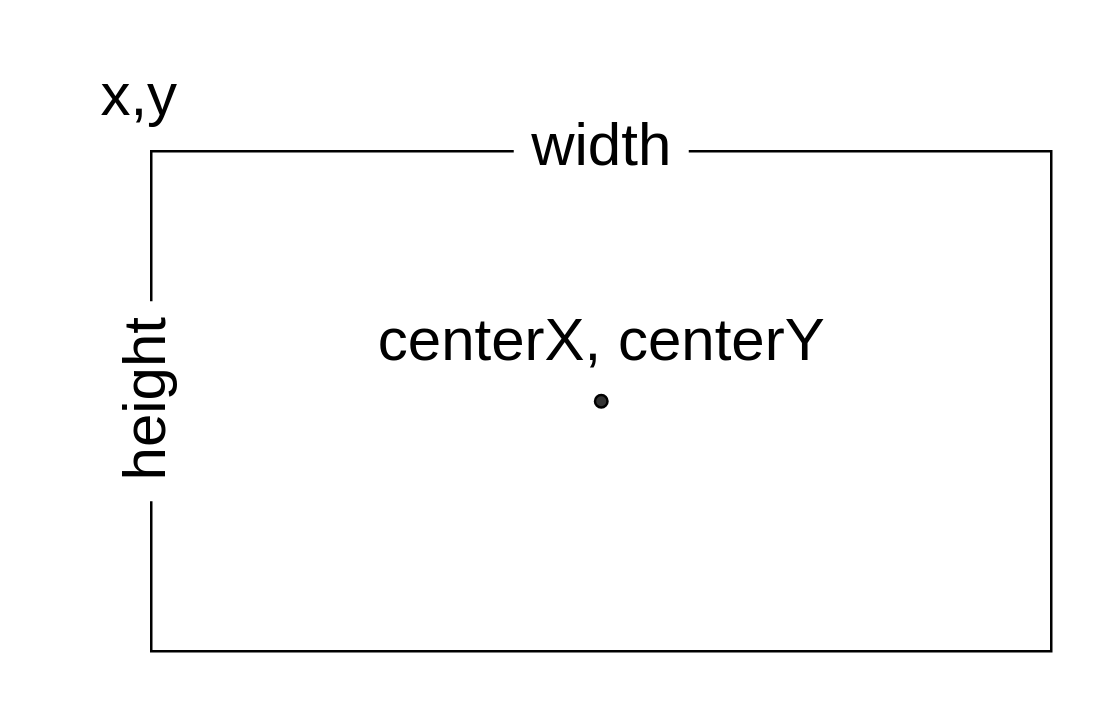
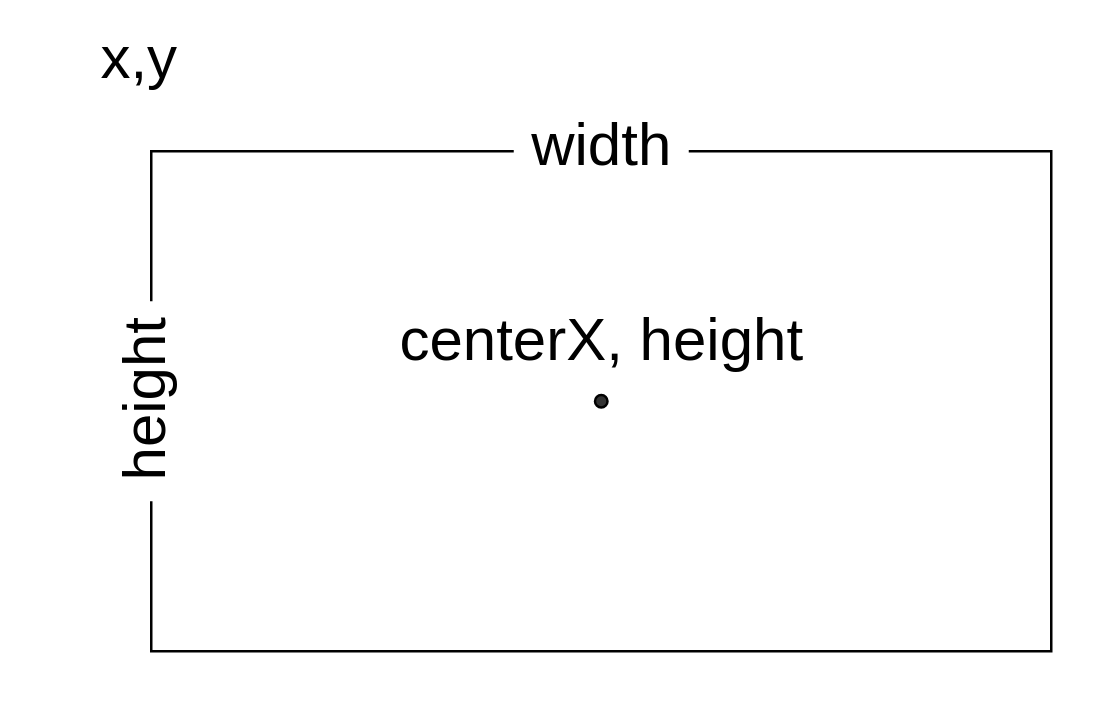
  <mxCell id="0" />
  <mxCell id="1" parent="0" />
  <mxCell id="2" value="" style="rounded=0;whiteSpace=wrap;html=1;" vertex="1" parent="1"><mxGeometry x="60" y="60" width="360" height="200" as="geometry" /></mxCell>
  <mxCell id="3" value="" style="ellipse;whiteSpace=wrap;html=1;aspect=fixed;fillColor=#333333;" vertex="1" parent="1"><mxGeometry x="237.5" y="157.5" width="5" height="5" as="geometry" /></mxCell>
- <mxCell id="4" value="x,y" style="text;html=1;resizable=0;autosize=1;align=center;verticalAlign=middle;points=[];fillColor=none;strokeColor=none;rounded=0;fontSize=24;spacingBottom=4;" vertex="1" parent="1"><mxGeometry x="30" y="20" width="50" height="40" as="geometry" /></mxCell>
- <mxCell id="5" value="centerX, centerY" style="text;html=1;resizable=0;autosize=1;align=center;verticalAlign=middle;points=[];fillColor=none;strokeColor=none;rounded=0;fontSize=24;spacingBottom=4;" vertex="1" parent="1"><mxGeometry x="145" y="117.5" width="190" height="40" as="geometry" /></mxCell>
+ <mxCell id="4" value="x,y" style="text;html=1;resizable=0;autosize=1;align=center;verticalAlign=middle;points=[];fillColor=none;strokeColor=none;rounded=0;fontSize=24;spacingBottom=4;" vertex="1" parent="1"><mxGeometry x="30" y="5" width="50" height="40" as="geometry" /></mxCell>
+ <mxCell id="5" value="centerX, height" style="text;html=1;resizable=0;autosize=1;align=center;verticalAlign=middle;points=[];fillColor=none;strokeColor=none;rounded=0;fontSize=24;spacingBottom=4;" vertex="1" parent="1"><mxGeometry x="145" y="117.5" width="190" height="40" as="geometry" /></mxCell>
  <mxCell id="6" value="width" style="text;html=1;resizable=0;autosize=1;align=center;verticalAlign=middle;points=[];fillColor=#FFFFFF;strokeColor=none;rounded=0;fontSize=24;spacingBottom=4;" vertex="1" parent="1"><mxGeometry x="205" y="40" width="70" height="40" as="geometry" /></mxCell>
  <mxCell id="7" value="height" style="text;html=1;resizable=0;autosize=1;align=center;verticalAlign=middle;points=[];fillColor=#FFFFFF;strokeColor=none;rounded=0;fontSize=24;spacingBottom=4;rotation=-90;" vertex="1" parent="1"><mxGeometry x="20" y="140" width="80" height="40" as="geometry" /></mxCell>
